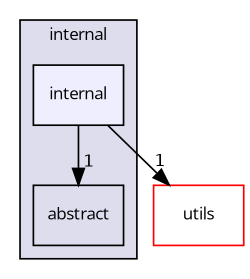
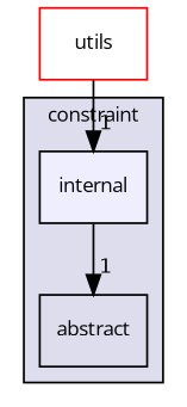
  digraph {
    compound=true
    fontname="Open Sans"
    node [fontname="Open Sans" fontsize=10 shape=box style=filled]
    edge [fontname="Open Sans" headlabel=1 labeldistance=1.5 labelfontname=Helvetica labelfontsize=10]
    n1 [label=abstract style=""]
    n2 [fillcolor="#eeeeff" label=internal pencolor=black]
    n3 [color=red fillcolor=white label=utils]
    subgraph cluster_1 {
      bgcolor="#ddddee"
      fontsize=10
-     label=internal
+     label=constraint
      pencolor=black
      n1
      n2
    }
    n2 -> n1
-   n2 -> n3
+   n3 -> n2
  }
